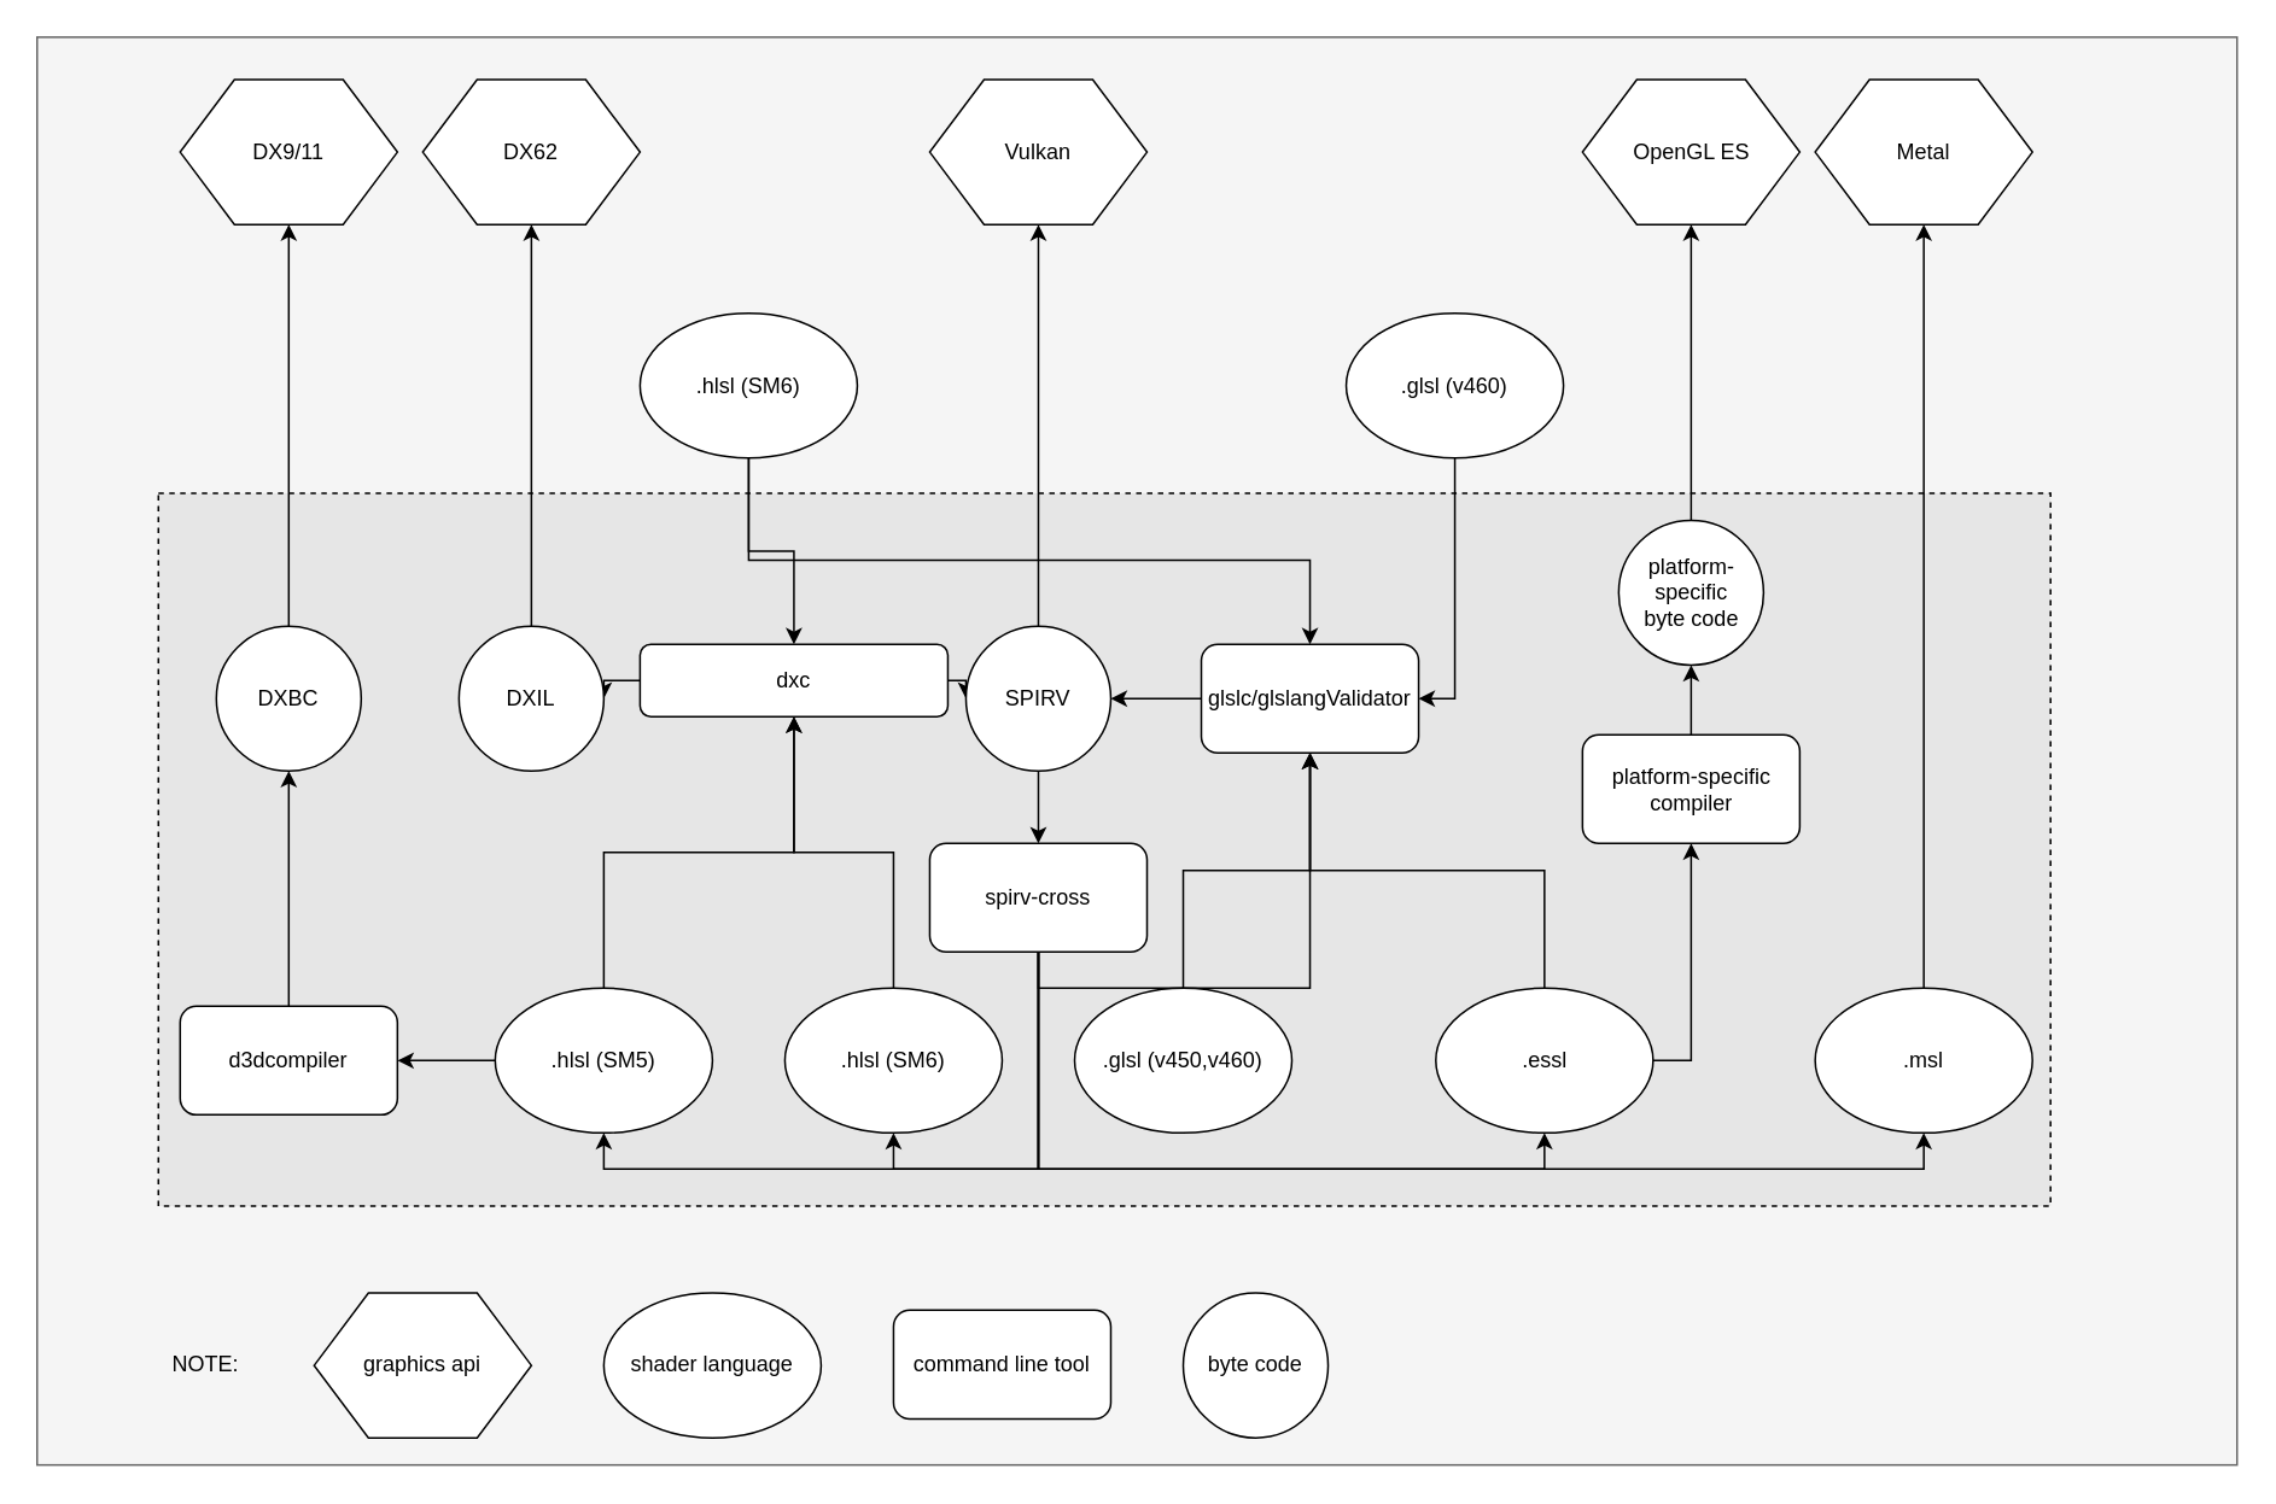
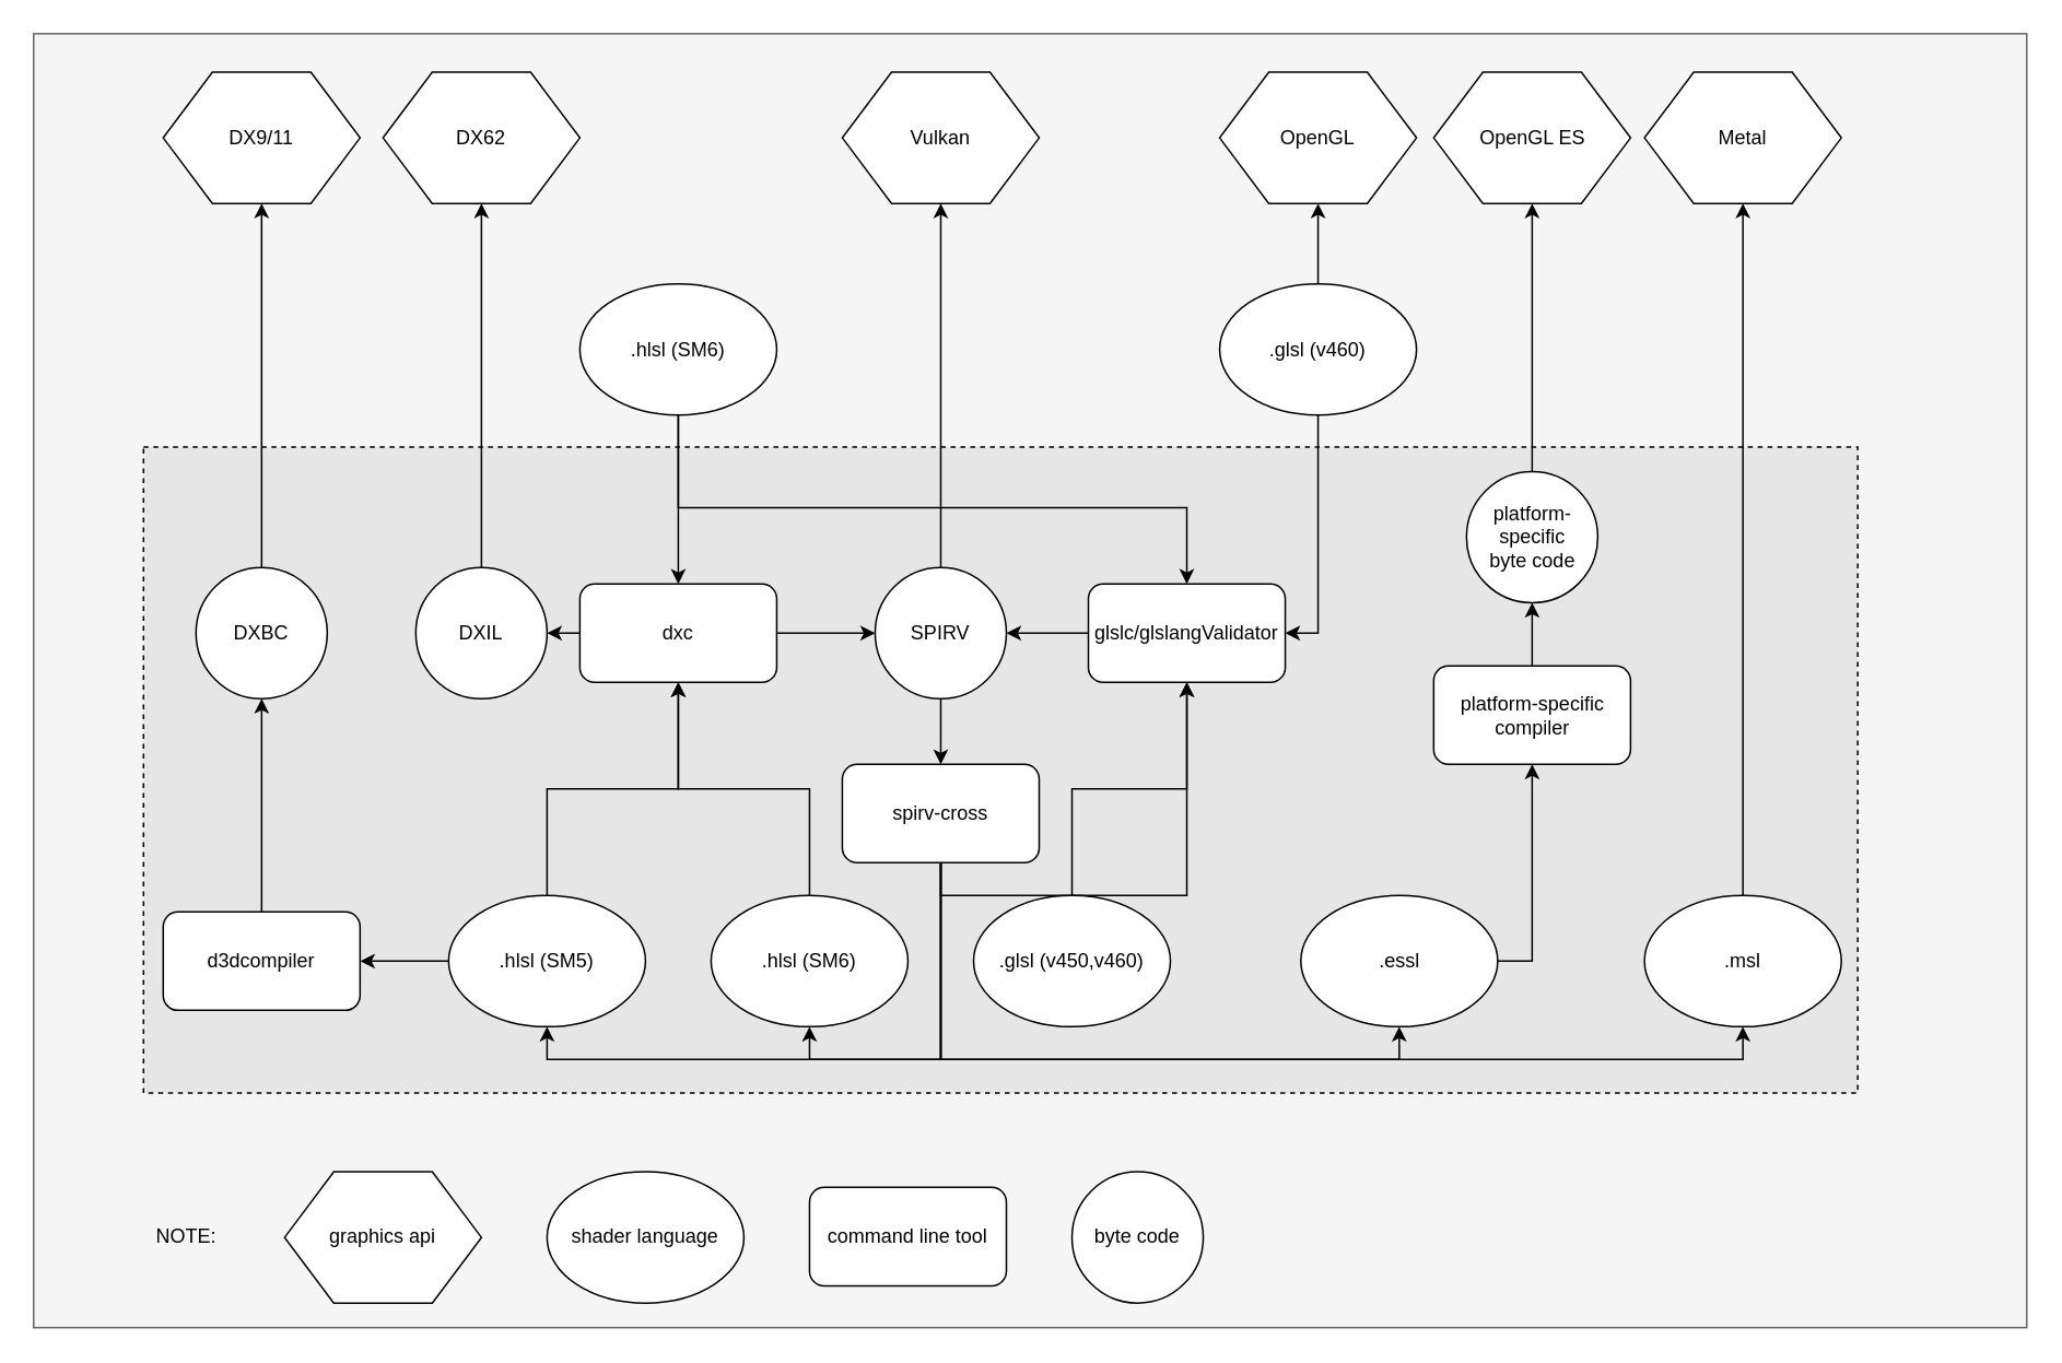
  <mxCell id="0" />
  <mxCell id="1" parent="0" />
  <mxCell id="2" value="" style="rounded=0;whiteSpace=wrap;html=1;fillColor=#f5f5f5;strokeColor=#666666;fontColor=#333333;" parent="1" vertex="1"><mxGeometry x="20" y="20" width="1215" height="789" as="geometry" /></mxCell>
  <mxCell id="3" value="" style="rounded=0;whiteSpace=wrap;html=1;dashed=1;fillColor=#E6E6E6;" parent="1" vertex="1"><mxGeometry x="87" y="272" width="1045" height="394" as="geometry" /></mxCell>
  <mxCell id="4" style="edgeStyle=orthogonalEdgeStyle;rounded=0;orthogonalLoop=1;jettySize=auto;html=1;exitX=0.5;exitY=1;exitDx=0;exitDy=0;entryX=0.5;entryY=0;entryDx=0;entryDy=0;jumpStyle=none;" parent="1" source="6" target="15" edge="1"><mxGeometry relative="1" as="geometry"><mxPoint x="703" y="315.5" as="targetPoint" /></mxGeometry></mxCell>
  <mxCell id="5" style="edgeStyle=orthogonalEdgeStyle;rounded=0;comic=0;jumpStyle=none;orthogonalLoop=1;jettySize=auto;html=1;exitX=0.5;exitY=1;exitDx=0;exitDy=0;entryX=0.5;entryY=0;entryDx=0;entryDy=0;shadow=0;startArrow=none;startFill=0;sourcePerimeterSpacing=12;targetPerimeterSpacing=12;" parent="1" source="6" target="17" edge="1"><mxGeometry relative="1" as="geometry"><Array as="points"><mxPoint x="413" y="309" /><mxPoint x="723" y="309" /></Array></mxGeometry></mxCell>
  <mxCell id="6" value=".hlsl (SM6)" style="ellipse;whiteSpace=wrap;html=1;" parent="1" vertex="1"><mxGeometry x="353" y="172.5" width="120" height="80" as="geometry" /></mxCell>
  <mxCell id="7" style="edgeStyle=orthogonalEdgeStyle;rounded=0;orthogonalLoop=1;jettySize=auto;html=1;exitX=0.5;exitY=0;exitDx=0;exitDy=0;entryX=0.5;entryY=1;entryDx=0;entryDy=0;" parent="1" source="9" target="15" edge="1"><mxGeometry relative="1" as="geometry" /></mxCell>
  <mxCell id="8" style="edgeStyle=orthogonalEdgeStyle;rounded=0;orthogonalLoop=1;jettySize=auto;html=1;exitX=0;exitY=0.5;exitDx=0;exitDy=0;entryX=1;entryY=0.5;entryDx=0;entryDy=0;" parent="1" source="9" target="45" edge="1"><mxGeometry relative="1" as="geometry" /></mxCell>
  <mxCell id="9" value=".hlsl (SM5)" style="ellipse;whiteSpace=wrap;html=1;" parent="1" vertex="1"><mxGeometry x="273" y="545.5" width="120" height="80" as="geometry" /></mxCell>
+ <mxCell id="10" style="edgeStyle=orthogonalEdgeStyle;rounded=0;orthogonalLoop=1;jettySize=auto;html=1;exitX=0.5;exitY=0;exitDx=0;exitDy=0;entryX=0.5;entryY=1;entryDx=0;entryDy=0;" parent="1" source="12" target="42" edge="1"><mxGeometry relative="1" as="geometry" /></mxCell>
  <mxCell id="11" style="edgeStyle=orthogonalEdgeStyle;rounded=0;orthogonalLoop=1;jettySize=auto;html=1;exitX=0.5;exitY=1;exitDx=0;exitDy=0;entryX=1;entryY=0.5;entryDx=0;entryDy=0;" parent="1" source="12" target="17" edge="1"><mxGeometry relative="1" as="geometry" /></mxCell>
  <mxCell id="12" value=".glsl (v460)" style="ellipse;whiteSpace=wrap;html=1;" parent="1" vertex="1"><mxGeometry x="743" y="172.5" width="120" height="80" as="geometry" /></mxCell>
  <mxCell id="13" style="edgeStyle=orthogonalEdgeStyle;rounded=0;orthogonalLoop=1;jettySize=auto;html=1;exitX=1;exitY=0.5;exitDx=0;exitDy=0;entryX=0;entryY=0.5;entryDx=0;entryDy=0;" parent="1" source="15" target="22" edge="1"><mxGeometry relative="1" as="geometry" /></mxCell>
  <mxCell id="14" style="edgeStyle=orthogonalEdgeStyle;rounded=0;orthogonalLoop=1;jettySize=auto;html=1;exitX=0;exitY=0.5;exitDx=0;exitDy=0;entryX=1;entryY=0.5;entryDx=0;entryDy=0;" parent="1" source="15" target="19" edge="1"><mxGeometry relative="1" as="geometry" /></mxCell>
- <mxCell id="15" value="dxc" style="rounded=1;whiteSpace=wrap;html=1;" parent="1" vertex="1"><mxGeometry x="353" y="355.5" width="170" height="40" as="geometry" /></mxCell>
+ <mxCell id="15" value="dxc" style="rounded=1;whiteSpace=wrap;html=1;" parent="1" vertex="1"><mxGeometry x="353" y="355.5" width="120" height="60" as="geometry" /></mxCell>
  <mxCell id="16" style="edgeStyle=orthogonalEdgeStyle;rounded=0;orthogonalLoop=1;jettySize=auto;html=1;exitX=0;exitY=0.5;exitDx=0;exitDy=0;entryX=1;entryY=0.5;entryDx=0;entryDy=0;" parent="1" source="17" target="22" edge="1"><mxGeometry relative="1" as="geometry" /></mxCell>
  <mxCell id="17" value="glslc/glslangValidator" style="rounded=1;whiteSpace=wrap;html=1;" parent="1" vertex="1"><mxGeometry x="663" y="355.5" width="120" height="60" as="geometry" /></mxCell>
  <mxCell id="18" style="edgeStyle=orthogonalEdgeStyle;rounded=0;orthogonalLoop=1;jettySize=auto;html=1;exitX=0.5;exitY=0;exitDx=0;exitDy=0;entryX=0.5;entryY=1;entryDx=0;entryDy=0;" parent="1" source="19" target="38" edge="1"><mxGeometry relative="1" as="geometry" /></mxCell>
  <mxCell id="19" value="DXIL" style="ellipse;whiteSpace=wrap;html=1;aspect=fixed;" parent="1" vertex="1"><mxGeometry x="253" y="345.5" width="80" height="80" as="geometry" /></mxCell>
  <mxCell id="20" value="" style="edgeStyle=orthogonalEdgeStyle;rounded=0;orthogonalLoop=1;jettySize=auto;html=1;" parent="1" source="22" target="28" edge="1"><mxGeometry relative="1" as="geometry" /></mxCell>
  <mxCell id="21" style="edgeStyle=orthogonalEdgeStyle;rounded=0;orthogonalLoop=1;jettySize=auto;html=1;exitX=0.5;exitY=0;exitDx=0;exitDy=0;entryX=0.5;entryY=1;entryDx=0;entryDy=0;" parent="1" source="22" target="39" edge="1"><mxGeometry relative="1" as="geometry" /></mxCell>
  <mxCell id="22" value="SPIRV" style="ellipse;whiteSpace=wrap;html=1;aspect=fixed;" parent="1" vertex="1"><mxGeometry x="533" y="345.5" width="80" height="80" as="geometry" /></mxCell>
  <mxCell id="23" style="edgeStyle=orthogonalEdgeStyle;rounded=0;orthogonalLoop=1;jettySize=auto;html=1;exitX=0.5;exitY=1;exitDx=0;exitDy=0;entryX=0.5;entryY=1;entryDx=0;entryDy=0;" parent="1" source="28" target="9" edge="1"><mxGeometry relative="1" as="geometry"><mxPoint x="563" y="945.5" as="targetPoint" /></mxGeometry></mxCell>
  <mxCell id="24" style="edgeStyle=orthogonalEdgeStyle;rounded=0;orthogonalLoop=1;jettySize=auto;html=1;exitX=0.5;exitY=1;exitDx=0;exitDy=0;entryX=0.5;entryY=1;entryDx=0;entryDy=0;" parent="1" source="28" target="30" edge="1"><mxGeometry relative="1" as="geometry" /></mxCell>
  <mxCell id="25" style="edgeStyle=orthogonalEdgeStyle;rounded=0;orthogonalLoop=1;jettySize=auto;html=1;exitX=0.5;exitY=1;exitDx=0;exitDy=0;" parent="1" source="28" target="17" edge="1"><mxGeometry relative="1" as="geometry" /></mxCell>
  <mxCell id="26" style="edgeStyle=orthogonalEdgeStyle;rounded=0;orthogonalLoop=1;jettySize=auto;html=1;exitX=0.5;exitY=1;exitDx=0;exitDy=0;entryX=0.5;entryY=1;entryDx=0;entryDy=0;" parent="1" source="28" target="36" edge="1"><mxGeometry relative="1" as="geometry" /></mxCell>
  <mxCell id="27" style="edgeStyle=orthogonalEdgeStyle;rounded=0;orthogonalLoop=1;jettySize=auto;html=1;exitX=0.5;exitY=1;exitDx=0;exitDy=0;entryX=0.5;entryY=1;entryDx=0;entryDy=0;" parent="1" source="28" target="34" edge="1"><mxGeometry relative="1" as="geometry" /></mxCell>
  <mxCell id="28" value="spirv-cross" style="rounded=1;whiteSpace=wrap;html=1;" parent="1" vertex="1"><mxGeometry x="513" y="465.5" width="120" height="60" as="geometry" /></mxCell>
  <mxCell id="29" style="edgeStyle=orthogonalEdgeStyle;rounded=0;orthogonalLoop=1;jettySize=auto;html=1;exitX=0.5;exitY=0;exitDx=0;exitDy=0;entryX=0.5;entryY=1;entryDx=0;entryDy=0;" parent="1" source="30" target="15" edge="1"><mxGeometry relative="1" as="geometry" /></mxCell>
  <mxCell id="30" value=".hlsl (SM6)" style="ellipse;whiteSpace=wrap;html=1;" parent="1" vertex="1"><mxGeometry x="433" y="545.5" width="120" height="80" as="geometry" /></mxCell>
  <mxCell id="31" style="edgeStyle=orthogonalEdgeStyle;rounded=0;orthogonalLoop=1;jettySize=auto;html=1;exitX=0.5;exitY=0;exitDx=0;exitDy=0;entryX=0.5;entryY=1;entryDx=0;entryDy=0;" parent="1" source="32" target="17" edge="1"><mxGeometry relative="1" as="geometry" /></mxCell>
  <mxCell id="32" value=".glsl (v450,v460)" style="ellipse;whiteSpace=wrap;html=1;" parent="1" vertex="1"><mxGeometry x="593" y="545.5" width="120" height="80" as="geometry" /></mxCell>
  <mxCell id="33" style="edgeStyle=orthogonalEdgeStyle;rounded=0;orthogonalLoop=1;jettySize=auto;html=1;exitX=0.5;exitY=0;exitDx=0;exitDy=0;entryX=0.5;entryY=1;entryDx=0;entryDy=0;" parent="1" source="34" target="40" edge="1"><mxGeometry relative="1" as="geometry" /></mxCell>
  <mxCell id="34" value=".msl" style="ellipse;whiteSpace=wrap;html=1;" parent="1" vertex="1"><mxGeometry x="1002" y="545.5" width="120" height="80" as="geometry" /></mxCell>
- <mxCell id="35" style="edgeStyle=orthogonalEdgeStyle;rounded=0;orthogonalLoop=1;jettySize=auto;html=1;exitX=0.5;exitY=0;exitDx=0;exitDy=0;entryX=0.5;entryY=1;entryDx=0;entryDy=0;" parent="1" source="36" target="17" edge="1"><mxGeometry relative="1" as="geometry" /></mxCell>
  <mxCell id="36" value=".essl" style="ellipse;whiteSpace=wrap;html=1;" parent="1" vertex="1"><mxGeometry x="792.5" y="545.5" width="120" height="80" as="geometry" /></mxCell>
  <mxCell id="37" style="edgeStyle=orthogonalEdgeStyle;rounded=0;orthogonalLoop=1;jettySize=auto;html=1;exitX=0.5;exitY=1;exitDx=0;exitDy=0;" parent="1" source="22" target="22" edge="1"><mxGeometry relative="1" as="geometry" /></mxCell>
  <mxCell id="38" value="DX62" style="shape=hexagon;perimeter=hexagonPerimeter2;whiteSpace=wrap;html=1;" parent="1" vertex="1"><mxGeometry x="233" y="43.5" width="120" height="80" as="geometry" /></mxCell>
  <mxCell id="39" value="Vulkan" style="shape=hexagon;perimeter=hexagonPerimeter2;whiteSpace=wrap;html=1;" parent="1" vertex="1"><mxGeometry x="513" y="43.5" width="120" height="80" as="geometry" /></mxCell>
  <mxCell id="40" value="Metal" style="shape=hexagon;perimeter=hexagonPerimeter2;whiteSpace=wrap;html=1;" parent="1" vertex="1"><mxGeometry x="1002" y="43.5" width="120" height="80" as="geometry" /></mxCell>
  <mxCell id="41" value="OpenGL ES" style="shape=hexagon;perimeter=hexagonPerimeter2;whiteSpace=wrap;html=1;" parent="1" vertex="1"><mxGeometry x="873.5" y="43.5" width="120" height="80" as="geometry" /></mxCell>
+ <mxCell id="42" value="OpenGL" style="shape=hexagon;perimeter=hexagonPerimeter2;whiteSpace=wrap;html=1;" parent="1" vertex="1"><mxGeometry x="743" y="43.5" width="120" height="80" as="geometry" /></mxCell>
  <mxCell id="43" value="DX9/11" style="shape=hexagon;perimeter=hexagonPerimeter2;whiteSpace=wrap;html=1;" parent="1" vertex="1"><mxGeometry x="99" y="43.5" width="120" height="80" as="geometry" /></mxCell>
  <mxCell id="44" style="edgeStyle=orthogonalEdgeStyle;rounded=0;comic=0;jumpStyle=none;orthogonalLoop=1;jettySize=auto;html=1;exitX=0.5;exitY=0;exitDx=0;exitDy=0;entryX=0.5;entryY=1;entryDx=0;entryDy=0;shadow=0;startArrow=none;startFill=0;sourcePerimeterSpacing=12;targetPerimeterSpacing=12;" parent="1" source="45" target="47" edge="1"><mxGeometry relative="1" as="geometry" /></mxCell>
  <mxCell id="45" value="d3dcompiler" style="rounded=1;whiteSpace=wrap;html=1;" parent="1" vertex="1"><mxGeometry x="99" y="555.5" width="120" height="60" as="geometry" /></mxCell>
  <mxCell id="46" style="edgeStyle=orthogonalEdgeStyle;rounded=0;orthogonalLoop=1;jettySize=auto;html=1;exitX=0.5;exitY=0;exitDx=0;exitDy=0;entryX=0.5;entryY=1;entryDx=0;entryDy=0;" parent="1" source="47" target="43" edge="1"><mxGeometry relative="1" as="geometry" /></mxCell>
  <mxCell id="47" value="DXBC" style="ellipse;whiteSpace=wrap;html=1;aspect=fixed;" parent="1" vertex="1"><mxGeometry x="119" y="345.5" width="80" height="80" as="geometry" /></mxCell>
  <mxCell id="48" value="graphics api" style="shape=hexagon;perimeter=hexagonPerimeter2;whiteSpace=wrap;html=1;" parent="1" vertex="1"><mxGeometry x="173" y="714" width="120" height="80" as="geometry" /></mxCell>
  <mxCell id="49" value="shader language" style="ellipse;whiteSpace=wrap;html=1;" parent="1" vertex="1"><mxGeometry x="333" y="714" width="120" height="80" as="geometry" /></mxCell>
  <mxCell id="50" value="byte code" style="ellipse;whiteSpace=wrap;html=1;aspect=fixed;" parent="1" vertex="1"><mxGeometry x="653" y="714" width="80" height="80" as="geometry" /></mxCell>
  <mxCell id="51" value="command line tool" style="rounded=1;whiteSpace=wrap;html=1;" parent="1" vertex="1"><mxGeometry x="493" y="723.5" width="120" height="60" as="geometry" /></mxCell>
  <mxCell id="52" value="NOTE:" style="text;html=1;resizable=0;points=[];autosize=1;align=left;verticalAlign=top;spacingTop=-4;" parent="1" vertex="1"><mxGeometry x="93" y="743.5" width="50" height="20" as="geometry" /></mxCell>
  <mxCell id="53" style="edgeStyle=orthogonalEdgeStyle;rounded=0;orthogonalLoop=1;jettySize=auto;html=1;exitX=0.5;exitY=0;exitDx=0;exitDy=0;entryX=0.5;entryY=1;entryDx=0;entryDy=0;" parent="1" source="54" target="57" edge="1"><mxGeometry relative="1" as="geometry" /></mxCell>
  <mxCell id="54" value="platform-specific compiler" style="rounded=1;whiteSpace=wrap;html=1;" parent="1" vertex="1"><mxGeometry x="873.5" y="405.5" width="120" height="60" as="geometry" /></mxCell>
  <mxCell id="55" style="edgeStyle=orthogonalEdgeStyle;rounded=0;orthogonalLoop=1;jettySize=auto;html=1;exitX=1;exitY=0.5;exitDx=0;exitDy=0;" parent="1" source="36" target="54" edge="1"><mxGeometry relative="1" as="geometry"><mxPoint x="913" y="586" as="sourcePoint" /><mxPoint x="934" y="75.5" as="targetPoint" /></mxGeometry></mxCell>
  <mxCell id="56" style="edgeStyle=orthogonalEdgeStyle;rounded=0;orthogonalLoop=1;jettySize=auto;html=1;exitX=0.5;exitY=0;exitDx=0;exitDy=0;entryX=0.5;entryY=1;entryDx=0;entryDy=0;" parent="1" source="57" target="41" edge="1"><mxGeometry relative="1" as="geometry" /></mxCell>
  <mxCell id="57" value="platform-specific&lt;br&gt;byte code" style="ellipse;whiteSpace=wrap;html=1;aspect=fixed;" parent="1" vertex="1"><mxGeometry x="893.5" y="287" width="80" height="80" as="geometry" /></mxCell>
